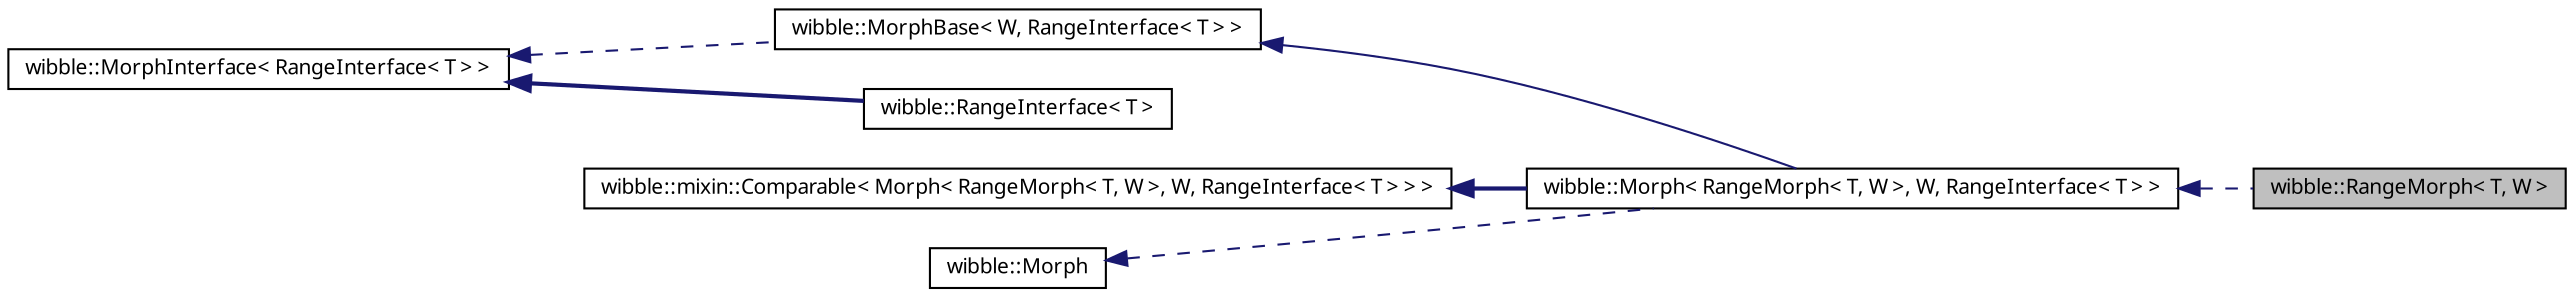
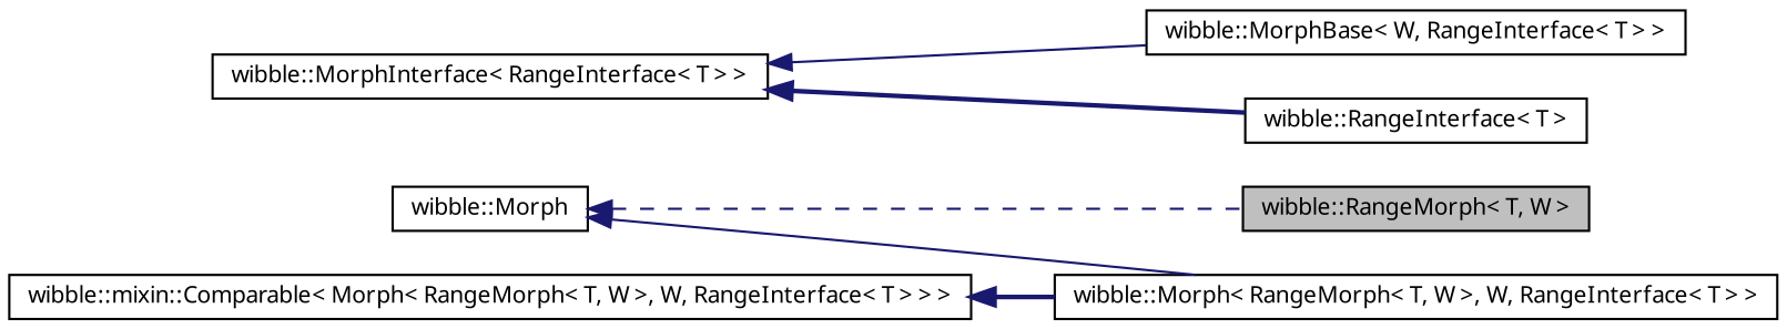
  digraph {
    fontname="Noto Sans"
    rankdir=LR
    node [color=black fillcolor=white fontname="Noto Sans" fontsize=10 shape=record style=filled]
    edge [color=midnightblue dir=back fontname="Noto Sans" fontsize=10 labelfontname=Helvetica labelfontsize=10 style=dashed]
    n1 [fillcolor=grey75 fontcolor=black height=0.2 label="wibble::RangeMorph\< T, W \>" width=0.4]
    n2 [height=0.2 label="wibble::Morph\< RangeMorph\< T, W \>, W, RangeInterface\< T \> \>" width=0.4]
    n3 [height=0.2 label="wibble::MorphBase\< W, RangeInterface\< T \> \>" width=0.4]
    n4 [height=0.2 label="wibble::MorphInterface\< RangeInterface\< T \> \>" width=0.4]
    n5 [height=0.2 label="wibble::RangeInterface\< T \>" width=0.4]
    n6 [height=0.2 label="wibble::mixin::Comparable\< Morph\< RangeMorph\< T, W \>, W, RangeInterface\< T \> \> \>" width=0.4]
    n7 [height=0.2 label="wibble::Morph" width=0.4]
-   n2 -> n1
-   n3 -> n2 [style=solid]
-   n4 -> n3
+   n7 -> n1
+   n4 -> n3 [style=solid]
    n4 -> n5 [style=bold]
    n6 -> n2 [style=bold]
-   n7 -> n2
+   n7 -> n2 [style=solid]
  }
